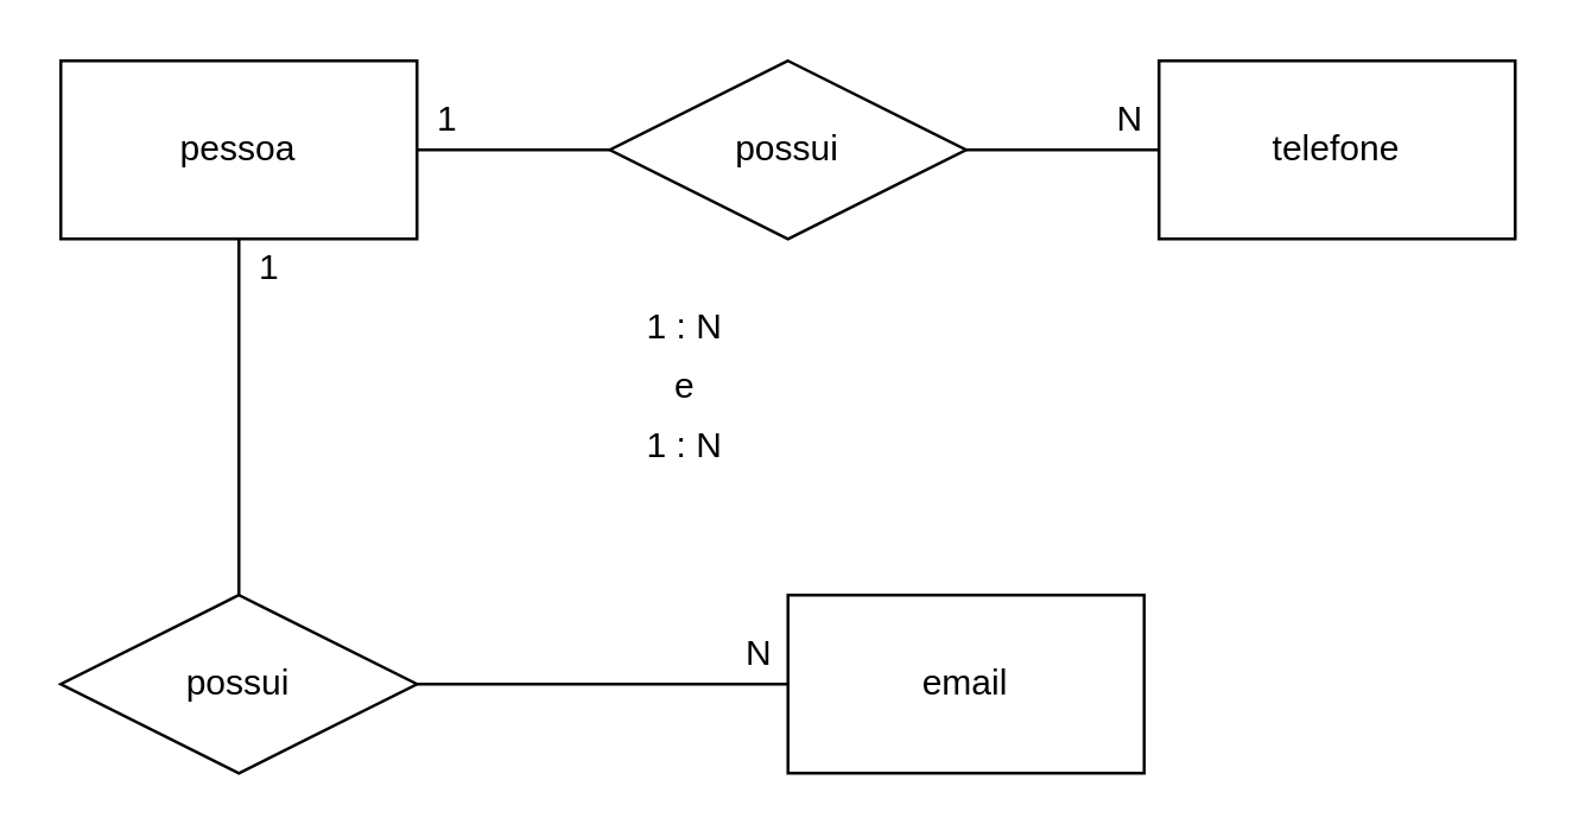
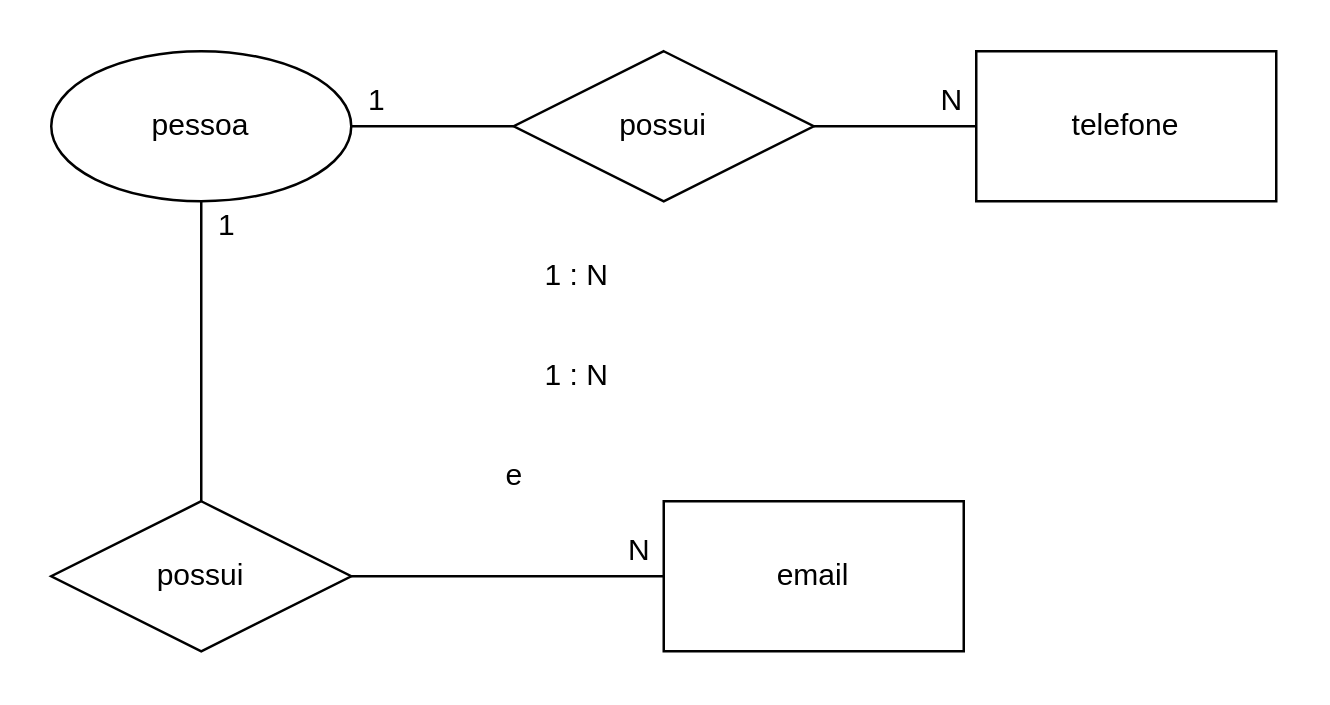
  <mxCell id="0" />
  <mxCell id="1" parent="0" />
  <mxCell id="2" style="edgeStyle=orthogonalEdgeStyle;rounded=0;orthogonalLoop=1;jettySize=auto;html=1;entryX=0;entryY=0.5;entryDx=0;entryDy=0;endArrow=none;endFill=0;" edge="1" parent="1" source="4" target="6"><mxGeometry relative="1" as="geometry" /></mxCell>
  <mxCell id="3" style="edgeStyle=orthogonalEdgeStyle;rounded=0;orthogonalLoop=1;jettySize=auto;html=1;entryX=0.5;entryY=0;entryDx=0;entryDy=0;endArrow=none;endFill=0;" edge="1" parent="1" source="4" target="12"><mxGeometry relative="1" as="geometry" /></mxCell>
- <mxCell id="4" value="pessoa" style="whiteSpace=wrap;html=1;" vertex="1" parent="1"><mxGeometry x="20" y="20" width="120" height="60" as="geometry" /></mxCell>
+ <mxCell id="4" value="pessoa" style="ellipse;whiteSpace=wrap;html=1;" vertex="1" parent="1"><mxGeometry x="20" y="20" width="120" height="60" as="geometry" /></mxCell>
  <mxCell id="5" style="edgeStyle=orthogonalEdgeStyle;rounded=0;orthogonalLoop=1;jettySize=auto;html=1;entryX=0;entryY=0.5;entryDx=0;entryDy=0;endArrow=none;endFill=0;" edge="1" parent="1" source="6" target="7"><mxGeometry relative="1" as="geometry" /></mxCell>
  <mxCell id="6" value="possui" style="shape=rhombus;perimeter=rhombusPerimeter;whiteSpace=wrap;html=1;align=center;" vertex="1" parent="1"><mxGeometry x="205" y="20" width="120" height="60" as="geometry" /></mxCell>
  <mxCell id="7" value="telefone" style="whiteSpace=wrap;html=1;" vertex="1" parent="1"><mxGeometry x="390" y="20" width="120" height="60" as="geometry" /></mxCell>
  <mxCell id="8" value="1" style="text;html=1;align=center;verticalAlign=middle;resizable=0;points=[];autosize=1;strokeColor=none;" vertex="1" parent="1"><mxGeometry x="140" y="30" width="20" height="20" as="geometry" /></mxCell>
  <mxCell id="9" value="N" style="text;html=1;align=center;verticalAlign=middle;resizable=0;points=[];autosize=1;strokeColor=none;" vertex="1" parent="1"><mxGeometry x="370" y="30" width="20" height="20" as="geometry" /></mxCell>
  <mxCell id="10" value="email" style="whiteSpace=wrap;html=1;" vertex="1" parent="1"><mxGeometry x="265" y="200" width="120" height="60" as="geometry" /></mxCell>
  <mxCell id="11" style="edgeStyle=orthogonalEdgeStyle;rounded=0;orthogonalLoop=1;jettySize=auto;html=1;entryX=0;entryY=0.5;entryDx=0;entryDy=0;endArrow=none;endFill=0;" edge="1" parent="1" source="12" target="10"><mxGeometry relative="1" as="geometry" /></mxCell>
  <mxCell id="12" value="possui" style="shape=rhombus;perimeter=rhombusPerimeter;whiteSpace=wrap;html=1;align=center;" vertex="1" parent="1"><mxGeometry x="20" y="200" width="120" height="60" as="geometry" /></mxCell>
  <mxCell id="13" value="1" style="text;html=1;align=center;verticalAlign=middle;resizable=0;points=[];autosize=1;strokeColor=none;" vertex="1" parent="1"><mxGeometry x="80" y="80" width="20" height="20" as="geometry" /></mxCell>
  <mxCell id="14" value="N" style="text;html=1;align=center;verticalAlign=middle;resizable=0;points=[];autosize=1;strokeColor=none;" vertex="1" parent="1"><mxGeometry x="245" y="210" width="20" height="20" as="geometry" /></mxCell>
  <mxCell id="15" value="1 : N" style="text;html=1;align=center;verticalAlign=middle;resizable=0;points=[];autosize=1;strokeColor=none;" vertex="1" parent="1"><mxGeometry x="210" y="100" width="40" height="20" as="geometry" /></mxCell>
- <mxCell id="16" value="e" style="text;html=1;align=center;verticalAlign=middle;resizable=0;points=[];autosize=1;strokeColor=none;" vertex="1" parent="1"><mxGeometry x="220" y="120" width="20" height="20" as="geometry" /></mxCell>
+ <mxCell id="16" value="e" style="text;html=1;align=center;verticalAlign=middle;resizable=0;points=[];autosize=1;strokeColor=none;" vertex="1" parent="1"><mxGeometry x="195" y="180" width="20" height="20" as="geometry" /></mxCell>
  <mxCell id="17" value="1 : N" style="text;html=1;align=center;verticalAlign=middle;resizable=0;points=[];autosize=1;strokeColor=none;" vertex="1" parent="1"><mxGeometry x="210" y="140" width="40" height="20" as="geometry" /></mxCell>
